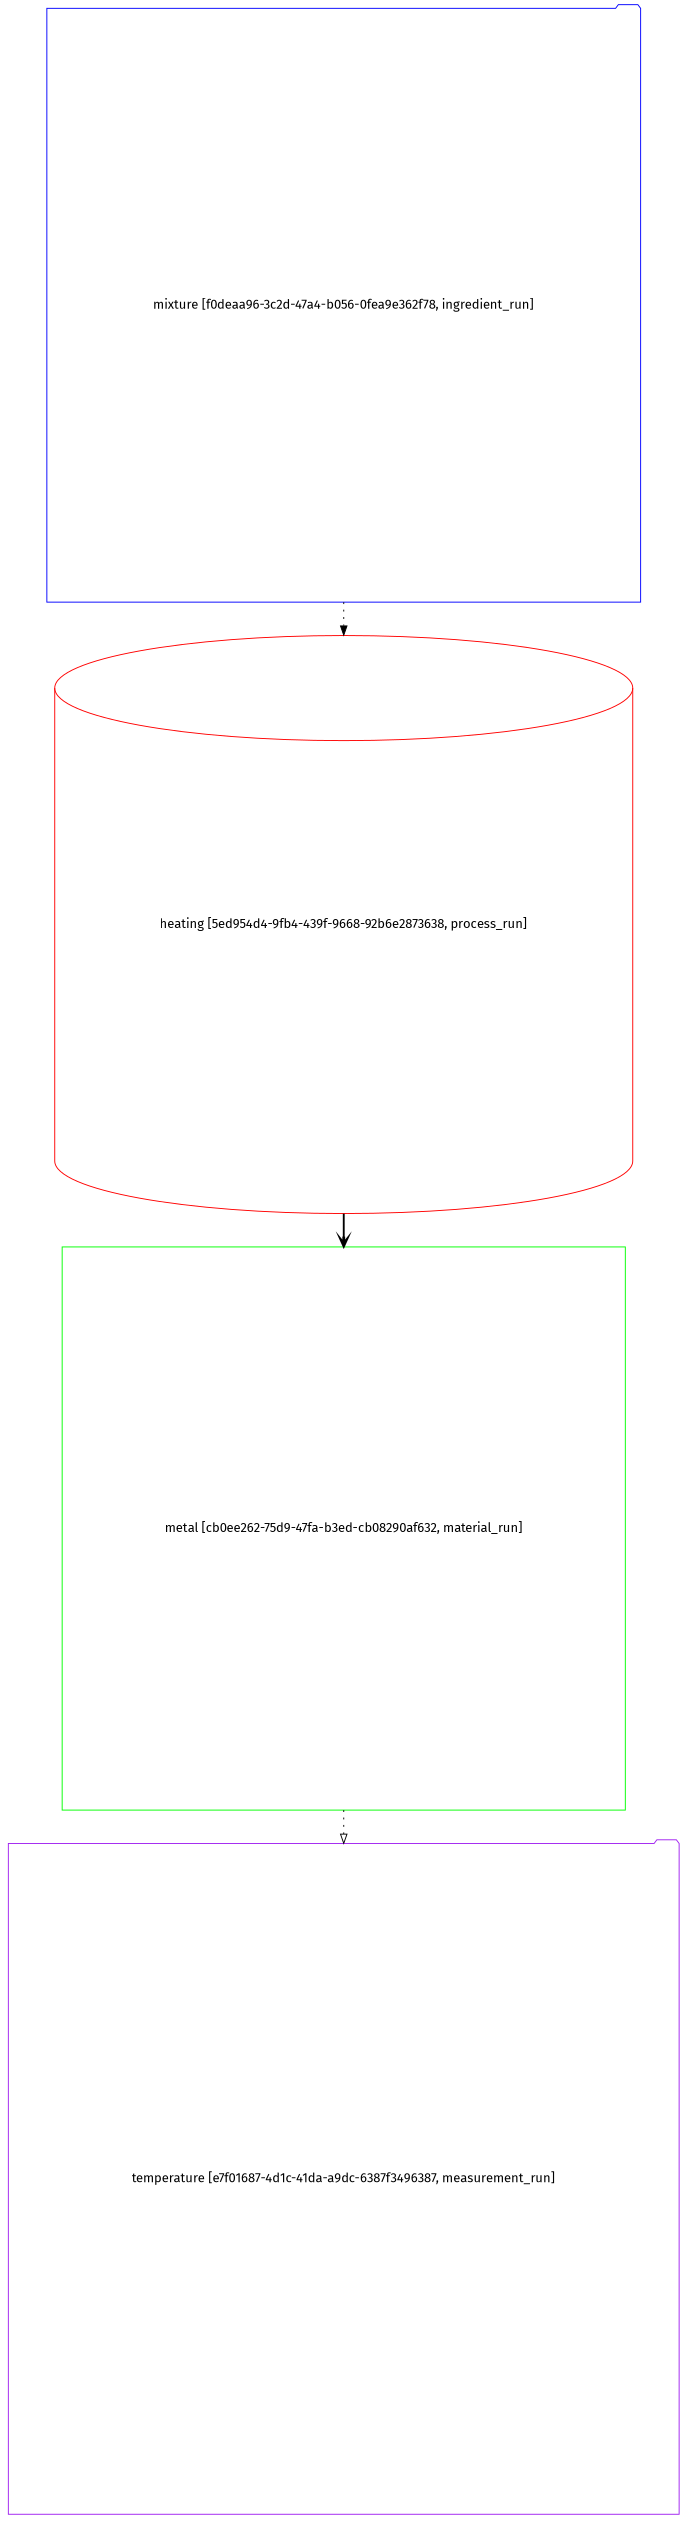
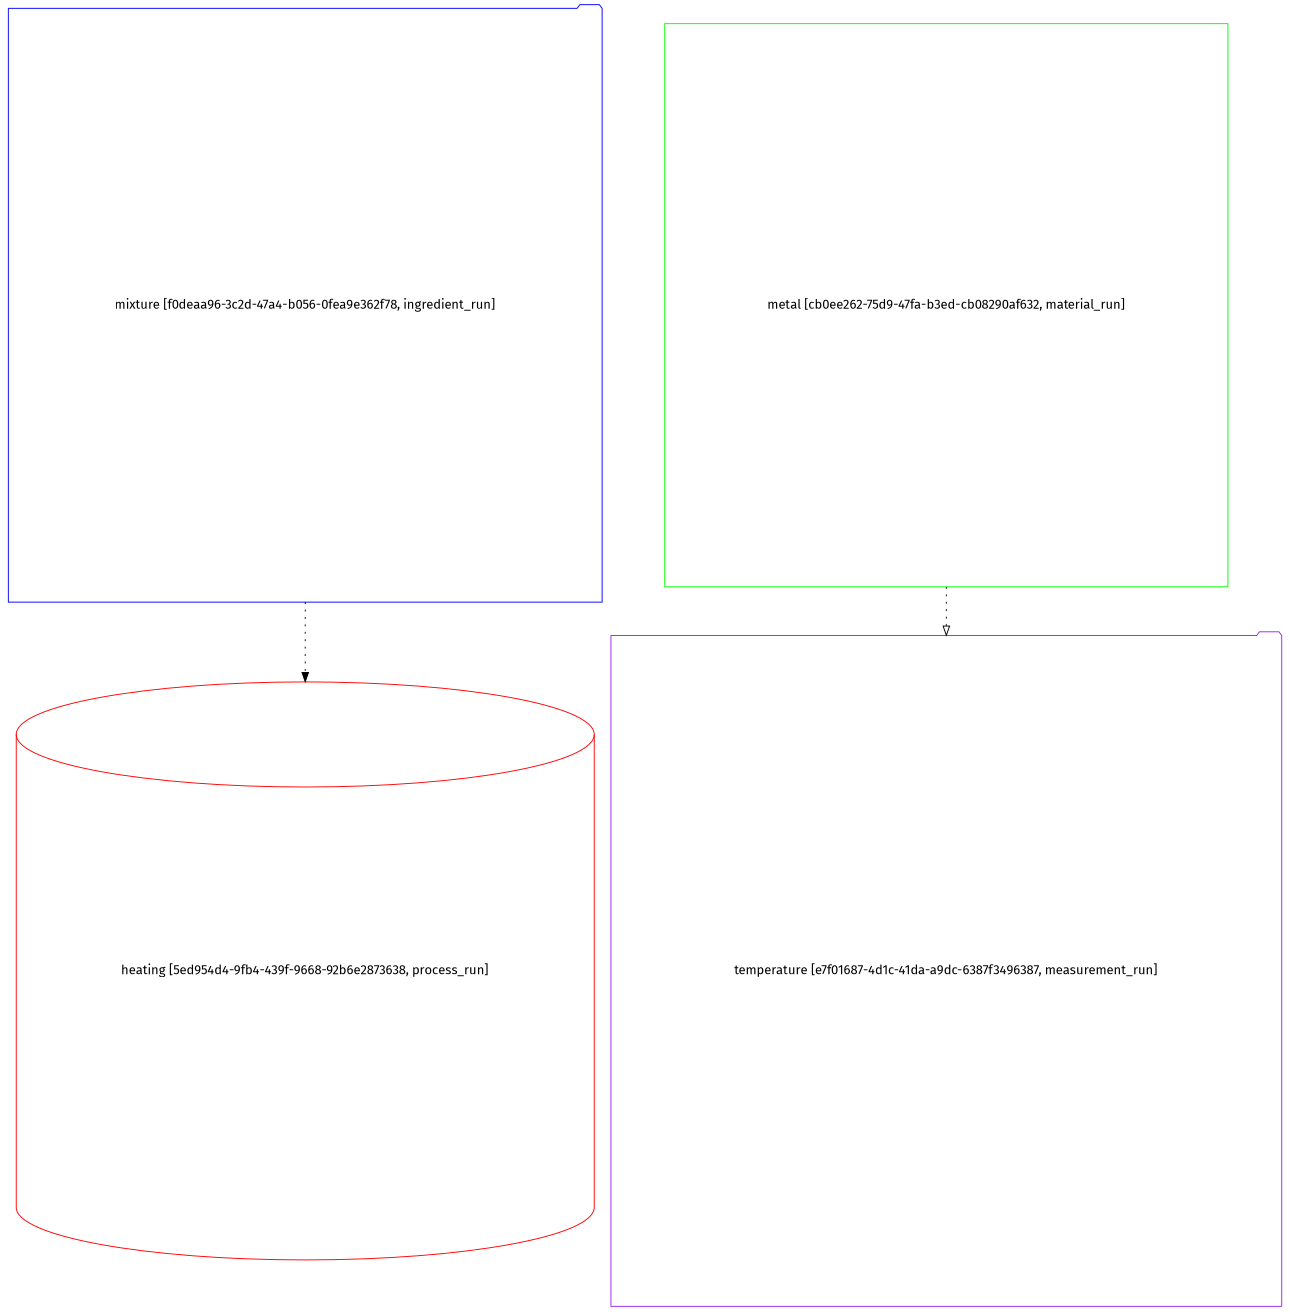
  strict digraph {
    fontname="Fira Sans"
    node [shape=folder fontname="Fira Sans"]
    edge [style=dotted fontname="Fira Sans"]
    "mixture [f0deaa96-3c2d-47a4-b056-0fea9e362f78, ingredient_run]" [color=blue height=8.8825 object="{\"absolute_quantity\": null, \"file_links\": [], \"labels\": [], \"mass_fraction\": null, \"material\": null, \"name\": \"mixture\", \"notes\": null, \"number_fraction\": null, \"process\": {\"id\": \"5ed954d4-9fb4-439f-9668-92b6e2873638\", \"scope\": \"auto\", \"type\": \"link_by_uid\"}, \"spec\": {\"id\": \"6f27493b-0102-4e07-ab71-bd301a0c0cb1\", \"scope\": \"auto\", \"type\": \"link_by_uid\"}, \"tags\": [], \"type\": \"ingredient_run\", \"uids\": {\"auto\": \"f0deaa96-3c2d-47a4-b056-0fea9e362f78\"}, \"volume_fraction\": null}" type=ingredient_run uuid="f0deaa96-3c2d-47a4-b056-0fea9e362f78" width=8.8825]
    "heating [5ed954d4-9fb4-439f-9668-92b6e2873638, process_run]" [color=red height=8.6478 object="{\"conditions\": [], \"file_links\": [], \"name\": \"heating\", \"notes\": null, \"parameters\": [], \"source\": null, \"spec\": {\"id\": \"30e16783-b277-4df5-b6e5-c5de201b804e\", \"scope\": \"auto\", \"type\": \"link_by_uid\"}, \"tags\": [], \"type\": \"process_run\", \"uids\": {\"auto\": \"5ed954d4-9fb4-439f-9668-92b6e2873638\"}}" shape=cylinder type=process_run uuid="5ed954d4-9fb4-439f-9668-92b6e2873638" width=8.6478]
    "metal [cb0ee262-75d9-47fa-b3ed-cb08290af632, material_run]" [color=green height=8.4312 object="{\"file_links\": [], \"name\": \"metal\", \"notes\": null, \"process\": {\"id\": \"5ed954d4-9fb4-439f-9668-92b6e2873638\", \"scope\": \"auto\", \"type\": \"link_by_uid\"}, \"sample_type\": \"unknown\", \"spec\": {\"id\": \"b4aa9ed4-2f94-4e9e-8031-7832dbd47bf8\", \"scope\": \"auto\", \"type\": \"link_by_uid\"}, \"tags\": [], \"type\": \"material_run\", \"uids\": {\"auto\": \"cb0ee262-75d9-47fa-b3ed-cb08290af632\"}}" shape=box type=material_run uuid="cb0ee262-75d9-47fa-b3ed-cb08290af632" width=8.4312]
    "temperature [e7f01687-4d1c-41da-a9dc-6387f3496387, measurement_run]" [color=purple height=10.038 object="{\"conditions\": [], \"file_links\": [], \"material\": {\"id\": \"cb0ee262-75d9-47fa-b3ed-cb08290af632\", \"scope\": \"auto\", \"type\": \"link_by_uid\"}, \"name\": \"temperature\", \"notes\": null, \"parameters\": [], \"properties\": [], \"source\": null, \"spec\": {\"id\": \"598f42e1-4a23-4b72-a180-2719c570029e\", \"scope\": \"auto\", \"type\": \"link_by_uid\"}, \"tags\": [], \"type\": \"measurement_run\", \"uids\": {\"auto\": \"e7f01687-4d1c-41da-a9dc-6387f3496387\"}}" type=measurement_run uuid="e7f01687-4d1c-41da-a9dc-6387f3496387" width=10.038]
    "mixture [f0deaa96-3c2d-47a4-b056-0fea9e362f78, ingredient_run]" -> "heating [5ed954d4-9fb4-439f-9668-92b6e2873638, process_run]" [arrowhead=normal]
-   "heating [5ed954d4-9fb4-439f-9668-92b6e2873638, process_run]" -> "metal [cb0ee262-75d9-47fa-b3ed-cb08290af632, material_run]" [style=bold arrowhead=vee]
    "metal [cb0ee262-75d9-47fa-b3ed-cb08290af632, material_run]" -> "temperature [e7f01687-4d1c-41da-a9dc-6387f3496387, measurement_run]" [arrowhead=onormal]
  }
